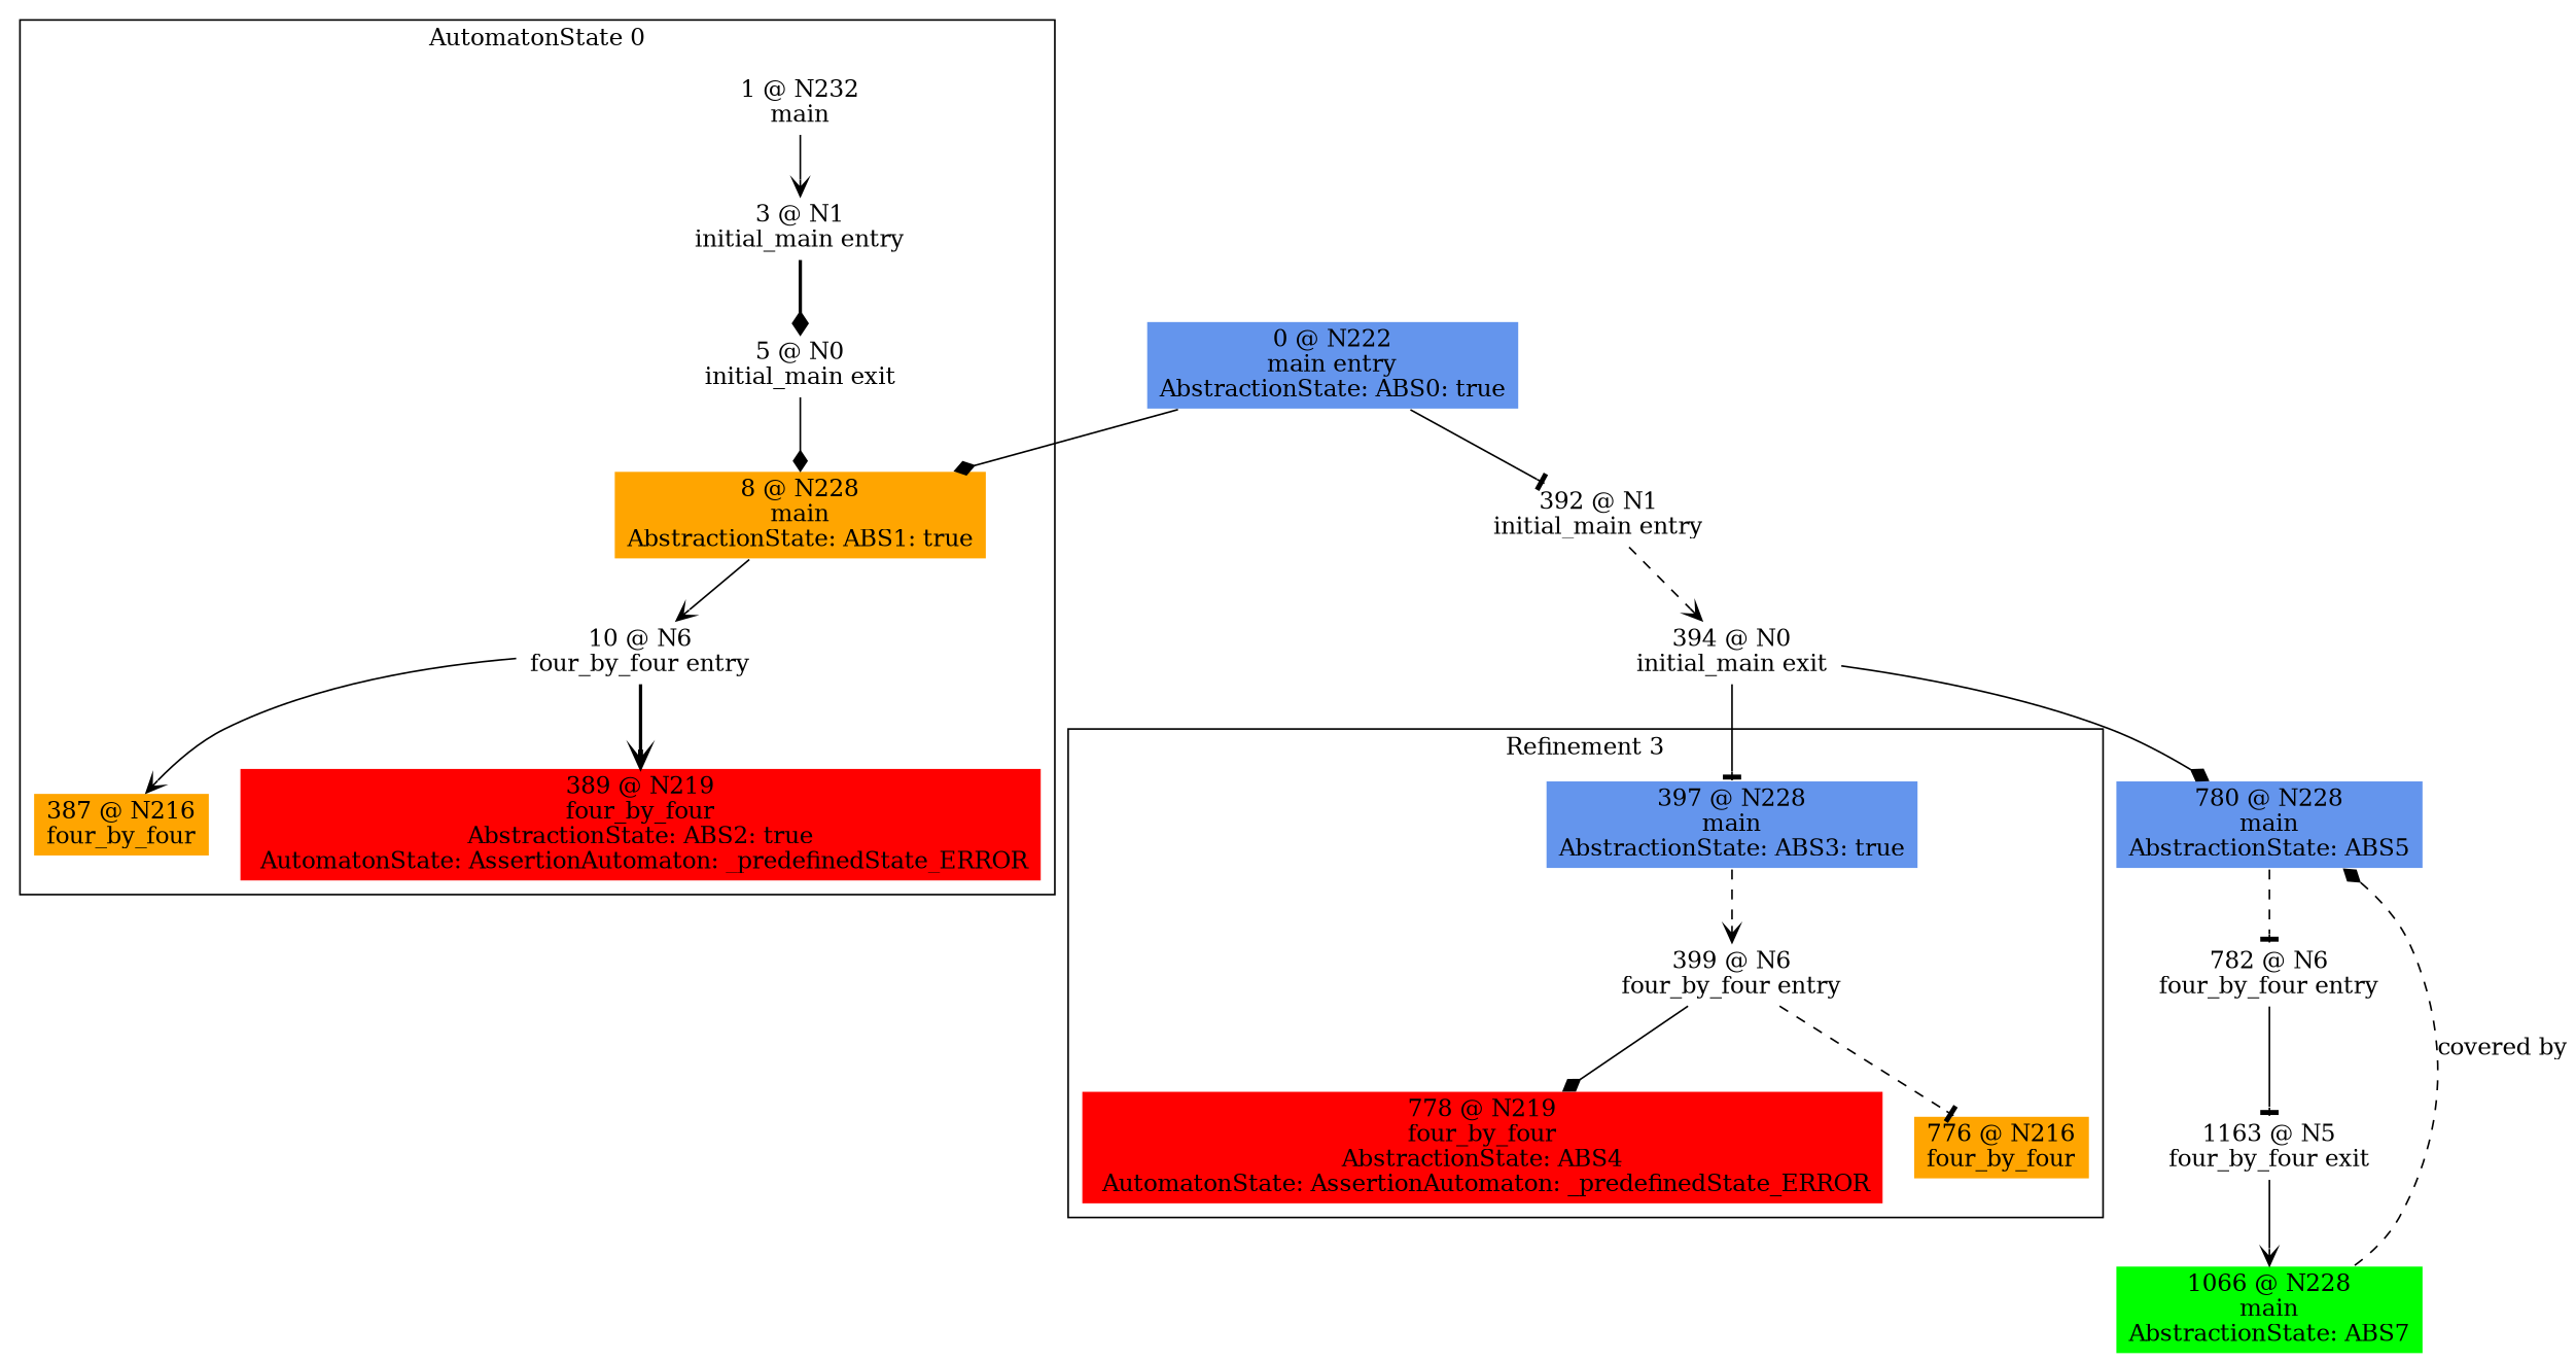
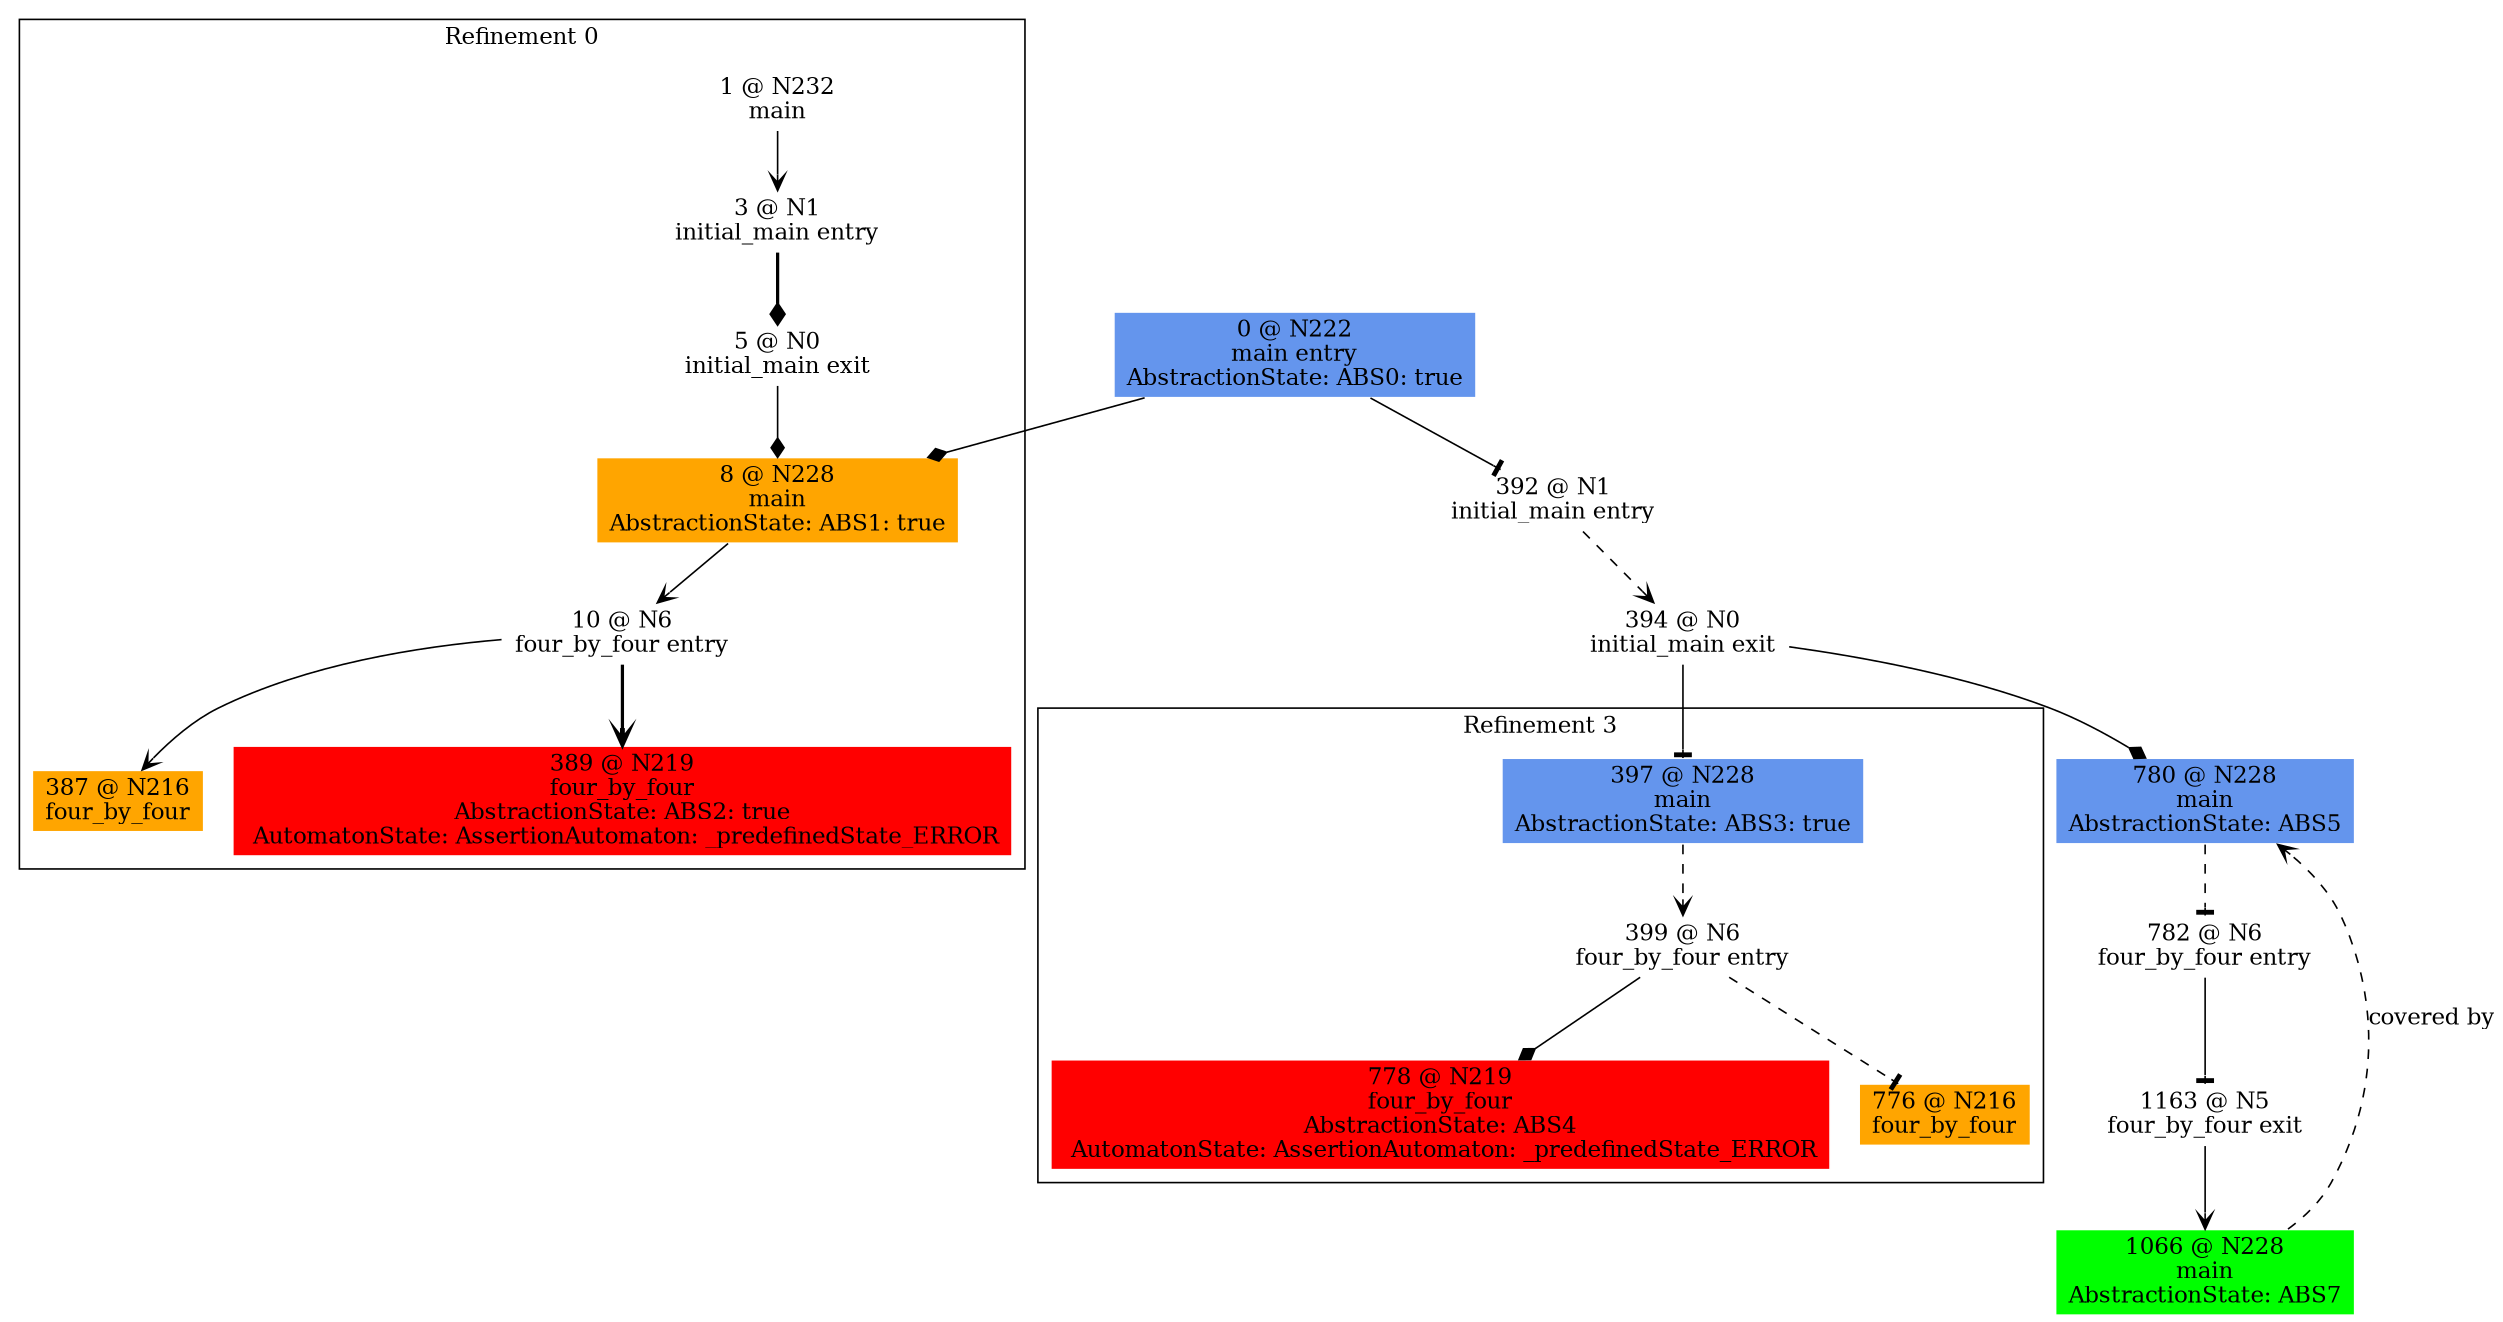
  digraph {
    fontname="DejaVu Serif"
    node [color=white fontname="DejaVu Serif" shape=box style=filled]
    edge [arrowhead=vee fontname="DejaVu Serif" style=solid]
    n1 [label="1 @ N232\nmain\n"]
    n2 [label="3 @ N1\ninitial_main entry\n"]
    n3 [label="5 @ N0\ninitial_main exit\n"]
    n4 [fillcolor=orange label="8 @ N228\nmain\nAbstractionState: ABS1: true\n"]
    n5 [label="10 @ N6\nfour_by_four entry\n"]
    n6 [fillcolor=orange label="387 @ N216\nfour_by_four\n"]
    n7 [fillcolor=red label="389 @ N219\nfour_by_four\nAbstractionState: ABS2: true\n AutomatonState: AssertionAutomaton: _predefinedState_ERROR\n"]
    n8 [fillcolor=cornflowerblue label="397 @ N228\nmain\nAbstractionState: ABS3: true\n"]
    n9 [label="399 @ N6\nfour_by_four entry\n"]
    n10 [fillcolor=red label="778 @ N219\nfour_by_four\nAbstractionState: ABS4\n AutomatonState: AssertionAutomaton: _predefinedState_ERROR\n"]
    n11 [fillcolor=orange label="776 @ N216\nfour_by_four\n"]
    n12 [fillcolor=cornflowerblue label="0 @ N222\nmain entry\nAbstractionState: ABS0: true\n"]
    n13 [label="392 @ N1\ninitial_main entry\n"]
    n14 [label="394 @ N0\ninitial_main exit\n"]
    n15 [fillcolor=cornflowerblue label="780 @ N228\nmain\nAbstractionState: ABS5\n"]
    n16 [label="782 @ N6\nfour_by_four entry\n"]
    n17 [label="1163 @ N5\nfour_by_four exit\n"]
    n18 [fillcolor=green label="1066 @ N228\nmain\nAbstractionState: ABS7\n"]
    subgraph cluster_1 {
-     label="AutomatonState 0"
+     label="Refinement 0"
      n1
      n2
      n3
      n4
      n5
      n6
      n7
    }
    subgraph cluster_2 {
      label="Refinement 3"
      n8
      n9
      n10
      n11
    }
    n1 -> n2
    n2 -> n3 [arrowhead=diamond style=bold]
    n3 -> n4 [arrowhead=diamond]
    n4 -> n5
    n5 -> n6
    n5 -> n7 [style=bold]
    n8 -> n9 [style=dashed]
    n9 -> n10 [arrowhead=diamond]
    n9 -> n11 [arrowhead=tee style=dashed]
    n12 -> n4 [arrowhead=diamond]
    n12 -> n13 [arrowhead=tee]
    n13 -> n14 [style=dashed]
    n14 -> n8 [arrowhead=tee]
    n14 -> n15 [arrowhead=diamond]
    n15 -> n16 [arrowhead=tee style=dashed]
    n16 -> n17 [arrowhead=tee]
    n17 -> n18
-   n18 -> n15 [arrowhead=diamond label="covered by" style=dashed weight=0]
+   n18 -> n15 [label="covered by" style=dashed weight=0]
  }
